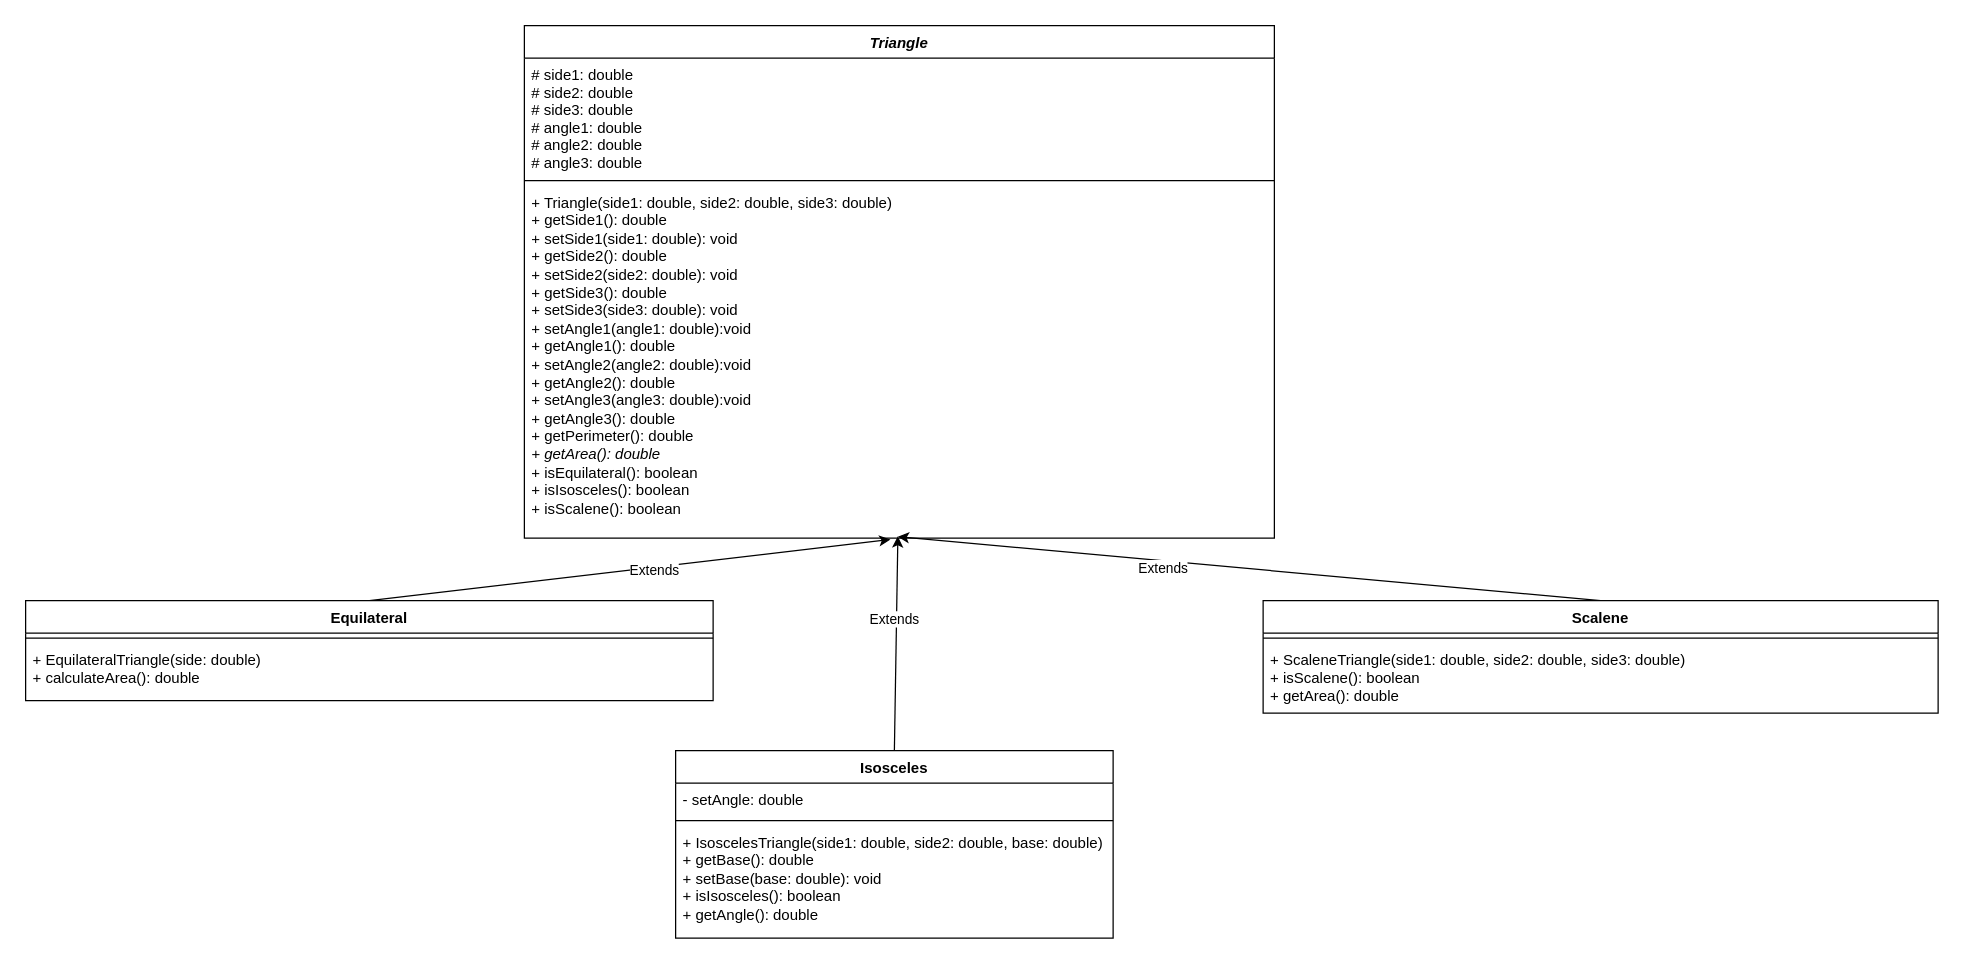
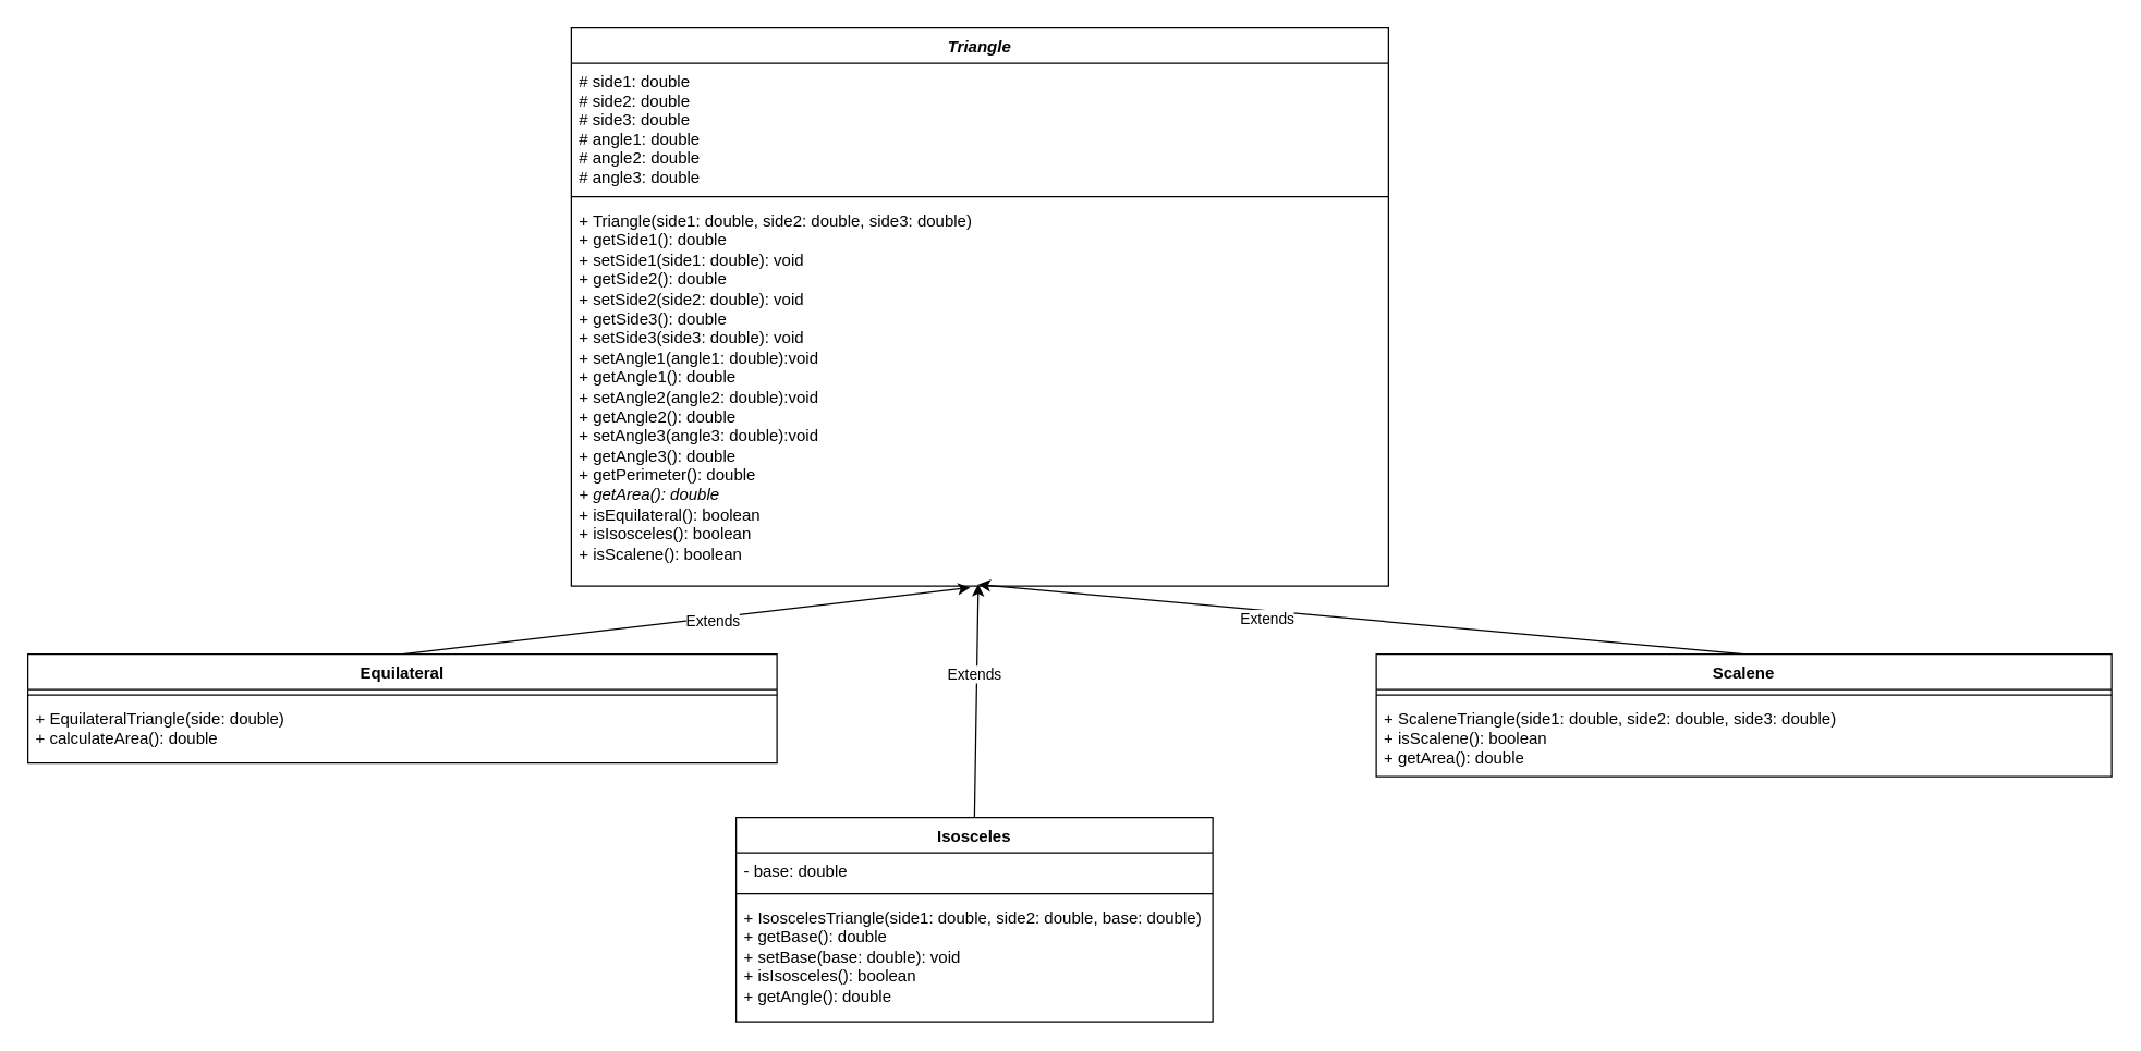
  <mxCell id="0" />
  <mxCell id="1" parent="0" />
  <mxCell id="2" value="Triangle" style="swimlane;fontStyle=3;align=center;verticalAlign=top;childLayout=stackLayout;horizontal=1;startSize=26;horizontalStack=0;resizeParent=1;resizeParentMax=0;resizeLast=0;collapsible=1;marginBottom=0;" parent="1" vertex="1"><mxGeometry x="419" y="20" width="600" height="410" as="geometry" /></mxCell>
  <mxCell id="3" value="# side1: double&#10;# side2: double&#10;# side3: double&#10;# angle1: double&#10;# angle2: double&#10;# angle3: double&#10;" style="text;strokeColor=none;fillColor=none;align=left;verticalAlign=top;spacingLeft=4;spacingRight=4;overflow=hidden;rotatable=0;points=[[0,0.5],[1,0.5]];portConstraint=eastwest;" parent="2" vertex="1"><mxGeometry y="26" width="600" height="94" as="geometry" /></mxCell>
  <mxCell id="4" value="" style="line;strokeWidth=1;fillColor=none;align=left;verticalAlign=middle;spacingTop=-1;spacingLeft=3;spacingRight=3;rotatable=0;labelPosition=right;points=[];portConstraint=eastwest;strokeColor=inherit;" parent="2" vertex="1"><mxGeometry y="120" width="600" height="8" as="geometry" /></mxCell>
  <mxCell id="5" value="&lt;div&gt;+ Triangle(side1: double, side2: double, side3: double)&amp;nbsp; &amp;nbsp; &amp;nbsp; &amp;nbsp;&amp;nbsp;&lt;/div&gt;&lt;div&gt;+ getSide1(): double&amp;nbsp; &amp;nbsp; &amp;nbsp; &amp;nbsp; &amp;nbsp; &amp;nbsp; &amp;nbsp;&amp;nbsp;&lt;/div&gt;&lt;div&gt;+ setSide1(side1: double): void&amp;nbsp; &amp;nbsp;&lt;/div&gt;&lt;div&gt;+ getSide2(): double&amp;nbsp; &amp;nbsp; &amp;nbsp; &amp;nbsp; &amp;nbsp; &amp;nbsp; &amp;nbsp;&amp;nbsp;&lt;/div&gt;&lt;div&gt;+ setSide2(side2: double): void&amp;nbsp; &amp;nbsp;&lt;/div&gt;&lt;div&gt;+ getSide3(): double&amp;nbsp; &amp;nbsp; &amp;nbsp; &amp;nbsp; &amp;nbsp; &amp;nbsp; &amp;nbsp;&amp;nbsp;&lt;/div&gt;&lt;div&gt;+ setSide3(side3: double): void&amp;nbsp;&lt;/div&gt;&lt;div&gt;+ setAngle1(angle1: double):void&lt;/div&gt;&lt;div&gt;+ getAngle1(): double&lt;/div&gt;&lt;div&gt;&lt;div style=&quot;border-color: var(--border-color);&quot;&gt;+ setAngle2&lt;span style=&quot;background-color: initial;&quot;&gt;(angle2: double):void&lt;/span&gt;&lt;/div&gt;&lt;div style=&quot;border-color: var(--border-color);&quot;&gt;+ getAngle2&lt;span style=&quot;background-color: initial;&quot;&gt;(): double&lt;/span&gt;&lt;/div&gt;&lt;/div&gt;&lt;div style=&quot;border-color: var(--border-color);&quot;&gt;&lt;div style=&quot;border-color: var(--border-color);&quot;&gt;+ setAngle3&lt;span style=&quot;background-color: initial;&quot;&gt;(angle3: double):void&lt;/span&gt;&lt;/div&gt;&lt;div style=&quot;border-color: var(--border-color);&quot;&gt;+ getAngle3&lt;span style=&quot;background-color: initial;&quot;&gt;(): double&lt;/span&gt;&lt;/div&gt;&lt;/div&gt;&lt;div&gt;+ getPerimeter(): double&amp;nbsp; &amp;nbsp; &amp;nbsp; &amp;nbsp; &amp;nbsp;&amp;nbsp;&lt;/div&gt;&lt;div&gt;&lt;i&gt;+ getArea(): double&amp;nbsp; &amp;nbsp; &amp;nbsp; &amp;nbsp; &amp;nbsp; &lt;/i&gt;&amp;nbsp; &amp;nbsp; &amp;nbsp;&lt;/div&gt;&lt;div&gt;+ isEquilateral(): boolean&amp;nbsp; &amp;nbsp; &amp;nbsp; &amp;nbsp;&amp;nbsp;&lt;/div&gt;&lt;div&gt;+ isIsosceles(): boolean&amp;nbsp; &amp;nbsp; &amp;nbsp; &amp;nbsp; &amp;nbsp;&amp;nbsp;&lt;/div&gt;&lt;div&gt;+ isScalene(): boolean&amp;nbsp;&lt;/div&gt;" style="text;strokeColor=none;fillColor=none;align=left;verticalAlign=top;spacingLeft=4;spacingRight=4;overflow=hidden;rotatable=0;points=[[0,0.5],[1,0.5]];portConstraint=eastwest;fontStyle=0;horizontal=1;html=1;" parent="2" vertex="1"><mxGeometry y="128" width="600" height="282" as="geometry" /></mxCell>
  <mxCell id="6" style="edgeStyle=none;html=1;exitX=0.5;exitY=0;exitDx=0;exitDy=0;entryX=0.488;entryY=1.004;entryDx=0;entryDy=0;entryPerimeter=0;" parent="1" source="8" target="5" edge="1"><mxGeometry relative="1" as="geometry"><mxPoint x="709" y="330" as="targetPoint" /></mxGeometry></mxCell>
  <mxCell id="7" value="Extends" style="edgeLabel;html=1;align=center;verticalAlign=middle;resizable=0;points=[];" parent="6" vertex="1" connectable="0"><mxGeometry x="0.091" y="-2" relative="1" as="geometry"><mxPoint as="offset" /></mxGeometry></mxCell>
  <mxCell id="8" value="Equilateral" style="swimlane;fontStyle=1;align=center;verticalAlign=top;childLayout=stackLayout;horizontal=1;startSize=26;horizontalStack=0;resizeParent=1;resizeParentMax=0;resizeLast=0;collapsible=1;marginBottom=0;" parent="1" vertex="1"><mxGeometry x="20" y="480" width="550" height="80" as="geometry" /></mxCell>
  <mxCell id="9" value="" style="line;strokeWidth=1;fillColor=none;align=left;verticalAlign=middle;spacingTop=-1;spacingLeft=3;spacingRight=3;rotatable=0;labelPosition=right;points=[];portConstraint=eastwest;strokeColor=inherit;" parent="8" vertex="1"><mxGeometry y="26" width="550" height="8" as="geometry" /></mxCell>
  <mxCell id="10" value="+ EquilateralTriangle(side: double)&lt;br&gt;+ calculateArea(): double" style="text;strokeColor=none;fillColor=none;align=left;verticalAlign=top;spacingLeft=4;spacingRight=4;overflow=hidden;rotatable=0;points=[[0,0.5],[1,0.5]];portConstraint=eastwest;fontStyle=0;html=1;rounded=1;" parent="8" vertex="1"><mxGeometry y="34" width="550" height="46" as="geometry" /></mxCell>
  <mxCell id="11" style="edgeStyle=none;html=1;exitX=0.5;exitY=0;exitDx=0;exitDy=0;entryX=0.498;entryY=0.995;entryDx=0;entryDy=0;entryPerimeter=0;" parent="1" source="18" target="5" edge="1"><mxGeometry relative="1" as="geometry"><mxPoint x="709" y="830" as="sourcePoint" /></mxGeometry></mxCell>
  <mxCell id="12" value="Extends" style="edgeLabel;html=1;align=center;verticalAlign=middle;resizable=0;points=[];" parent="11" vertex="1" connectable="0"><mxGeometry x="0.23" y="2" relative="1" as="geometry"><mxPoint as="offset" /></mxGeometry></mxCell>
  <mxCell id="13" style="edgeStyle=none;html=1;exitX=0.5;exitY=0;exitDx=0;exitDy=0;entryX=0.498;entryY=0.996;entryDx=0;entryDy=0;entryPerimeter=0;" parent="1" source="15" target="5" edge="1"><mxGeometry relative="1" as="geometry"><mxPoint x="719" y="330" as="targetPoint" /></mxGeometry></mxCell>
  <mxCell id="14" value="Extends" style="edgeLabel;html=1;align=center;verticalAlign=middle;resizable=0;points=[];" parent="13" vertex="1" connectable="0"><mxGeometry x="0.331" y="-1" relative="1" as="geometry"><mxPoint x="24" y="9" as="offset" /></mxGeometry></mxCell>
  <mxCell id="15" value="Scalene" style="swimlane;fontStyle=1;align=center;verticalAlign=top;childLayout=stackLayout;horizontal=1;startSize=26;horizontalStack=0;resizeParent=1;resizeParentMax=0;resizeLast=0;collapsible=1;marginBottom=0;" parent="1" vertex="1"><mxGeometry x="1010" y="480" width="540" height="90" as="geometry" /></mxCell>
  <mxCell id="16" value="" style="line;strokeWidth=1;fillColor=none;align=left;verticalAlign=middle;spacingTop=-1;spacingLeft=3;spacingRight=3;rotatable=0;labelPosition=right;points=[];portConstraint=eastwest;strokeColor=inherit;" parent="15" vertex="1"><mxGeometry y="26" width="540" height="8" as="geometry" /></mxCell>
  <mxCell id="17" value="&lt;div&gt;+ ScaleneTriangle(side1: double, side2: double, side3: double)&amp;nbsp;&amp;nbsp;&lt;/div&gt;&lt;div&gt;+ isScalene(): boolean&amp;nbsp;&amp;nbsp;&lt;/div&gt;&lt;div&gt;+ getArea(): double&lt;/div&gt;" style="text;strokeColor=none;fillColor=none;align=left;verticalAlign=top;spacingLeft=4;spacingRight=4;overflow=hidden;rotatable=0;points=[[0,0.5],[1,0.5]];portConstraint=eastwest;html=1;" parent="15" vertex="1"><mxGeometry y="34" width="540" height="56" as="geometry" /></mxCell>
  <mxCell id="18" value="Isosceles" style="swimlane;fontStyle=1;align=center;verticalAlign=top;childLayout=stackLayout;horizontal=1;startSize=26;horizontalStack=0;resizeParent=1;resizeParentMax=0;resizeLast=0;collapsible=1;marginBottom=0;" vertex="1" parent="1"><mxGeometry x="540" y="600" width="350" height="150" as="geometry" /></mxCell>
- <mxCell id="19" value="- setAngle: double" style="text;strokeColor=none;fillColor=none;align=left;verticalAlign=top;spacingLeft=4;spacingRight=4;overflow=hidden;rotatable=0;points=[[0,0.5],[1,0.5]];portConstraint=eastwest;" vertex="1" parent="18"><mxGeometry y="26" width="350" height="26" as="geometry" /></mxCell>
+ <mxCell id="19" value="- base: double" style="text;strokeColor=none;fillColor=none;align=left;verticalAlign=top;spacingLeft=4;spacingRight=4;overflow=hidden;rotatable=0;points=[[0,0.5],[1,0.5]];portConstraint=eastwest;" vertex="1" parent="18"><mxGeometry y="26" width="350" height="26" as="geometry" /></mxCell>
  <mxCell id="20" value="" style="line;strokeWidth=1;fillColor=none;align=left;verticalAlign=middle;spacingTop=-1;spacingLeft=3;spacingRight=3;rotatable=0;labelPosition=right;points=[];portConstraint=eastwest;strokeColor=inherit;" vertex="1" parent="18"><mxGeometry y="52" width="350" height="8" as="geometry" /></mxCell>
  <mxCell id="21" value="+ IsoscelesTriangle(side1: double, side2: double, base: double)&amp;nbsp;&lt;br&gt;+ getBase(): double&amp;nbsp; &amp;nbsp; &amp;nbsp; &amp;nbsp; &amp;nbsp; &amp;nbsp; &amp;nbsp; &amp;nbsp;&amp;nbsp;&lt;br&gt;+ setBase(base: double): void&amp;nbsp; &amp;nbsp; &amp;nbsp;&amp;nbsp;&lt;br&gt;+ isIsosceles(): boolean&lt;br&gt;+ getAngle(): double" style="text;strokeColor=none;fillColor=none;align=left;verticalAlign=top;spacingLeft=4;spacingRight=4;overflow=hidden;rotatable=0;points=[[0,0.5],[1,0.5]];portConstraint=eastwest;html=1;" vertex="1" parent="18"><mxGeometry y="60" width="350" height="90" as="geometry" /></mxCell>
